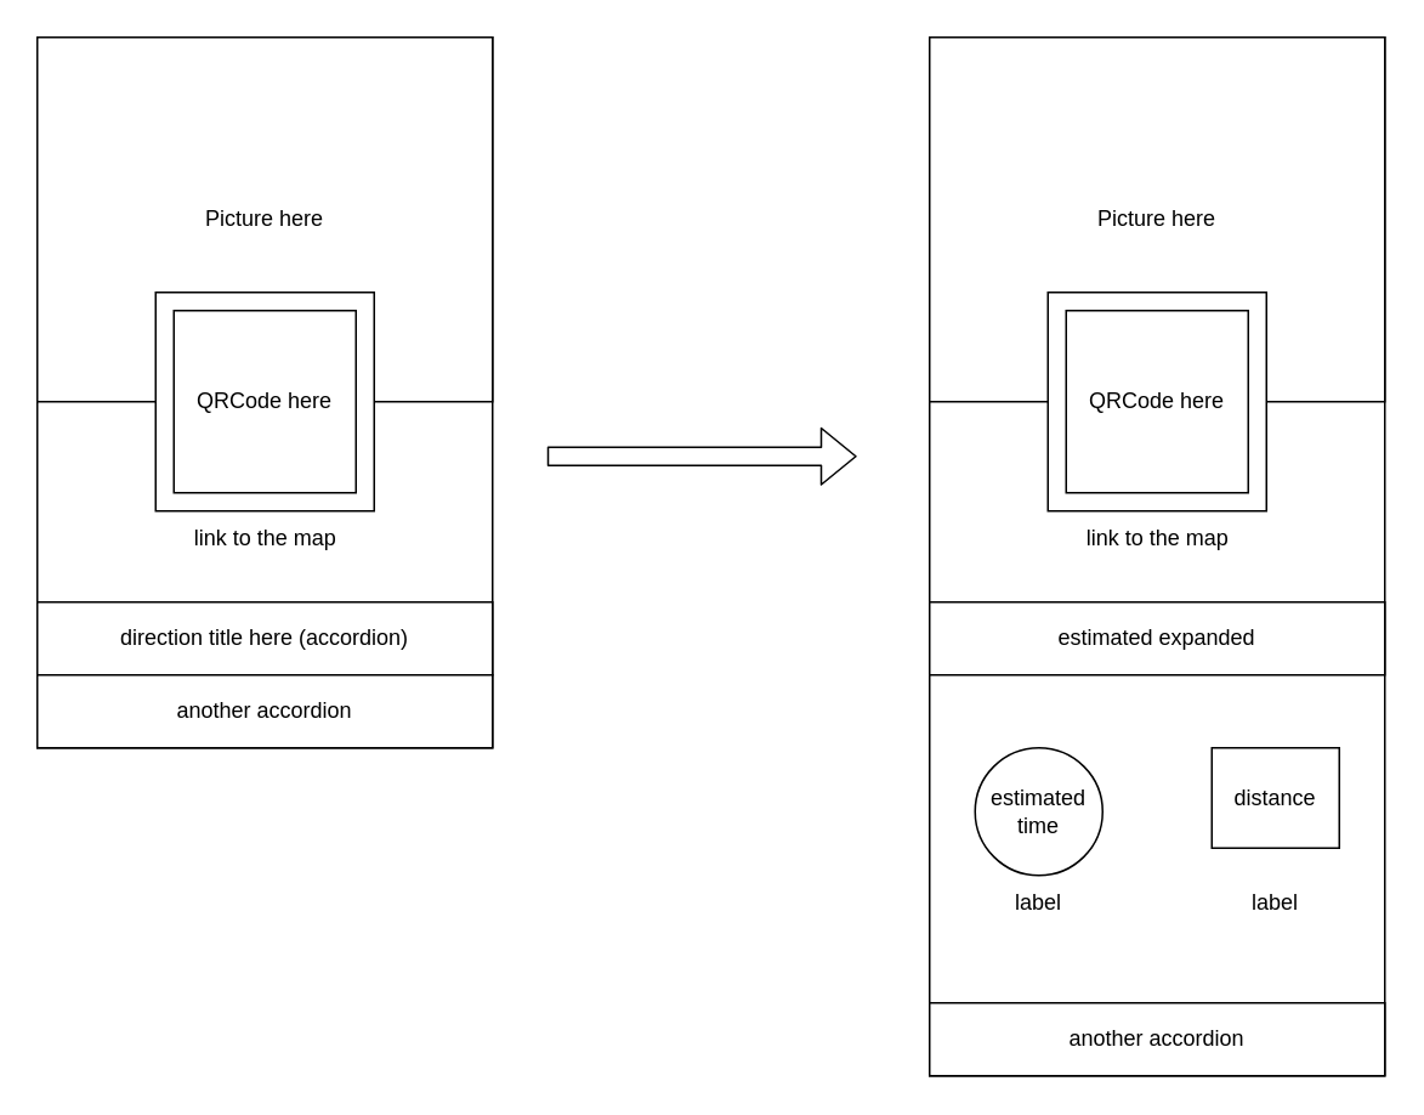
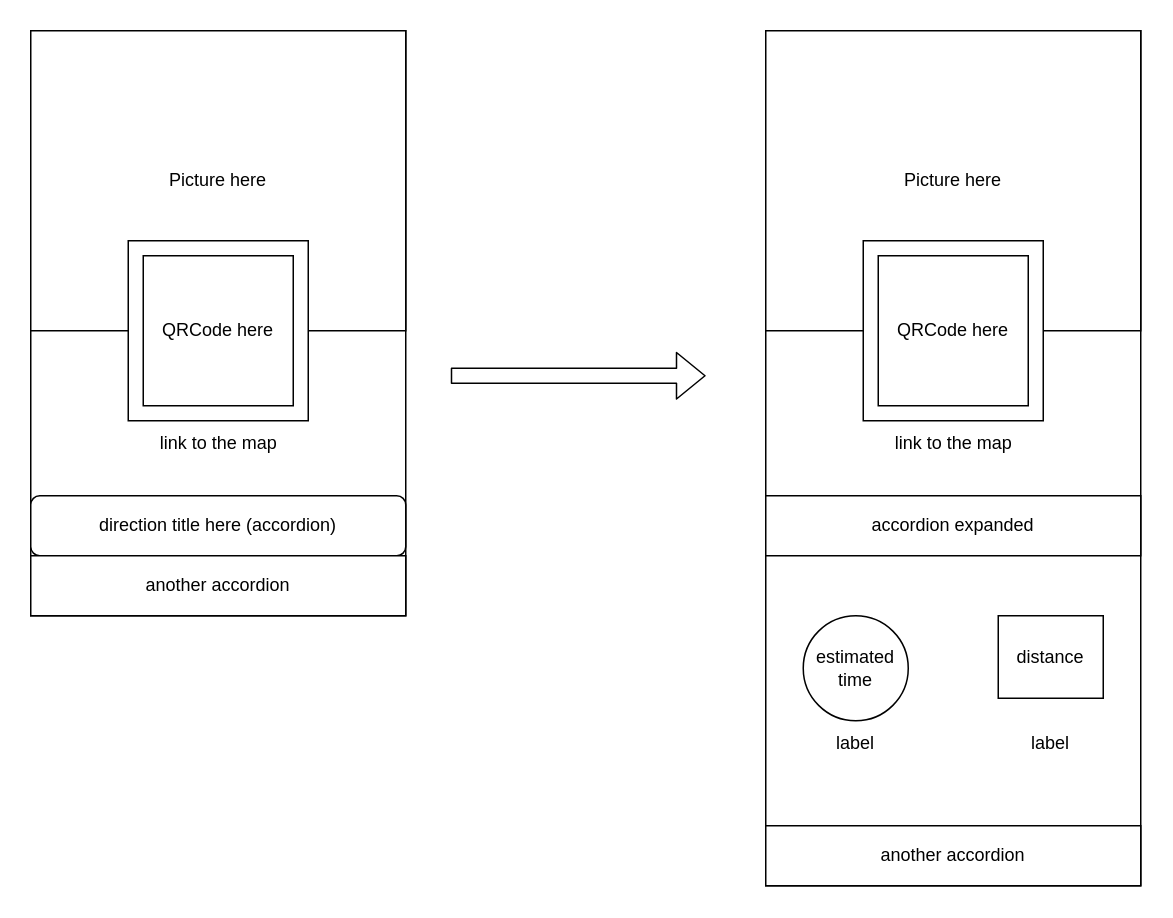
  <mxCell id="0" />
  <mxCell id="1" parent="0" />
  <mxCell id="2" value="" style="rounded=0;whiteSpace=wrap;html=1;" vertex="1" parent="1"><mxGeometry x="20" y="20" width="250" height="390" as="geometry" /></mxCell>
  <mxCell id="3" value="Picture here" style="rounded=0;whiteSpace=wrap;html=1;" vertex="1" parent="1"><mxGeometry x="20" y="20" width="250" height="200" as="geometry" /></mxCell>
- <mxCell id="4" value="direction title here (accordion)" style="rounded=0;whiteSpace=wrap;html=1;" vertex="1" parent="1"><mxGeometry x="20" y="330" width="250" height="40" as="geometry" /></mxCell>
+ <mxCell id="4" value="direction title here (accordion)" style="whiteSpace=wrap;html=1;rounded=1;" vertex="1" parent="1"><mxGeometry x="20" y="330" width="250" height="40" as="geometry" /></mxCell>
  <mxCell id="5" value="another accordion" style="rounded=0;whiteSpace=wrap;html=1;" vertex="1" parent="1"><mxGeometry x="20" y="370" width="250" height="40" as="geometry" /></mxCell>
  <mxCell id="6" value="" style="whiteSpace=wrap;html=1;aspect=fixed;" vertex="1" parent="1"><mxGeometry x="85" y="160" width="120" height="120" as="geometry" /></mxCell>
  <mxCell id="7" value="QRCode here" style="whiteSpace=wrap;html=1;aspect=fixed;" vertex="1" parent="1"><mxGeometry x="95" y="170" width="100" height="100" as="geometry" /></mxCell>
  <mxCell id="8" value="link to the map" style="text;html=1;strokeColor=none;fillColor=none;align=center;verticalAlign=middle;whiteSpace=wrap;rounded=0;" vertex="1" parent="1"><mxGeometry x="102.5" y="280" width="85" height="30" as="geometry" /></mxCell>
  <mxCell id="9" value="" style="rounded=0;whiteSpace=wrap;html=1;" vertex="1" parent="1"><mxGeometry x="510" y="20" width="250" height="570" as="geometry" /></mxCell>
  <mxCell id="10" value="Picture here" style="rounded=0;whiteSpace=wrap;html=1;" vertex="1" parent="1"><mxGeometry x="510" y="20" width="250" height="200" as="geometry" /></mxCell>
- <mxCell id="11" value="estimated expanded" style="rounded=0;whiteSpace=wrap;html=1;" vertex="1" parent="1"><mxGeometry x="510" y="330" width="250" height="40" as="geometry" /></mxCell>
+ <mxCell id="11" value="accordion expanded" style="rounded=0;whiteSpace=wrap;html=1;" vertex="1" parent="1"><mxGeometry x="510" y="330" width="250" height="40" as="geometry" /></mxCell>
  <mxCell id="12" value="another accordion" style="rounded=0;whiteSpace=wrap;html=1;" vertex="1" parent="1"><mxGeometry x="510" y="550" width="250" height="40" as="geometry" /></mxCell>
  <mxCell id="13" value="" style="whiteSpace=wrap;html=1;aspect=fixed;" vertex="1" parent="1"><mxGeometry x="575" y="160" width="120" height="120" as="geometry" /></mxCell>
  <mxCell id="14" value="QRCode here" style="whiteSpace=wrap;html=1;aspect=fixed;" vertex="1" parent="1"><mxGeometry x="585" y="170" width="100" height="100" as="geometry" /></mxCell>
  <mxCell id="15" value="link to the map" style="text;html=1;strokeColor=none;fillColor=none;align=center;verticalAlign=middle;whiteSpace=wrap;rounded=0;" vertex="1" parent="1"><mxGeometry x="592.5" y="280" width="85" height="30" as="geometry" /></mxCell>
  <mxCell id="16" value="" style="shape=flexArrow;endArrow=classic;html=1;" edge="1" parent="1"><mxGeometry width="50" height="50" relative="1" as="geometry"><mxPoint x="300" y="250" as="sourcePoint" /><mxPoint x="470" y="250" as="targetPoint" /></mxGeometry></mxCell>
  <mxCell id="17" value="estimated time" style="ellipse;whiteSpace=wrap;html=1;aspect=fixed;" vertex="1" parent="1"><mxGeometry x="535" y="410" width="70" height="70" as="geometry" /></mxCell>
  <mxCell id="18" value="label" style="text;html=1;strokeColor=none;fillColor=none;align=center;verticalAlign=middle;whiteSpace=wrap;rounded=0;" vertex="1" parent="1"><mxGeometry x="535" y="480" width="70" height="30" as="geometry" /></mxCell>
  <mxCell id="19" value="distance" style="whiteSpace=wrap;html=1;aspect=fixed;" vertex="1" parent="1"><mxGeometry x="665" y="410" width="70" height="55" as="geometry" /></mxCell>
  <mxCell id="20" value="label" style="text;html=1;strokeColor=none;fillColor=none;align=center;verticalAlign=middle;whiteSpace=wrap;rounded=0;" vertex="1" parent="1"><mxGeometry x="665" y="480" width="70" height="30" as="geometry" /></mxCell>
